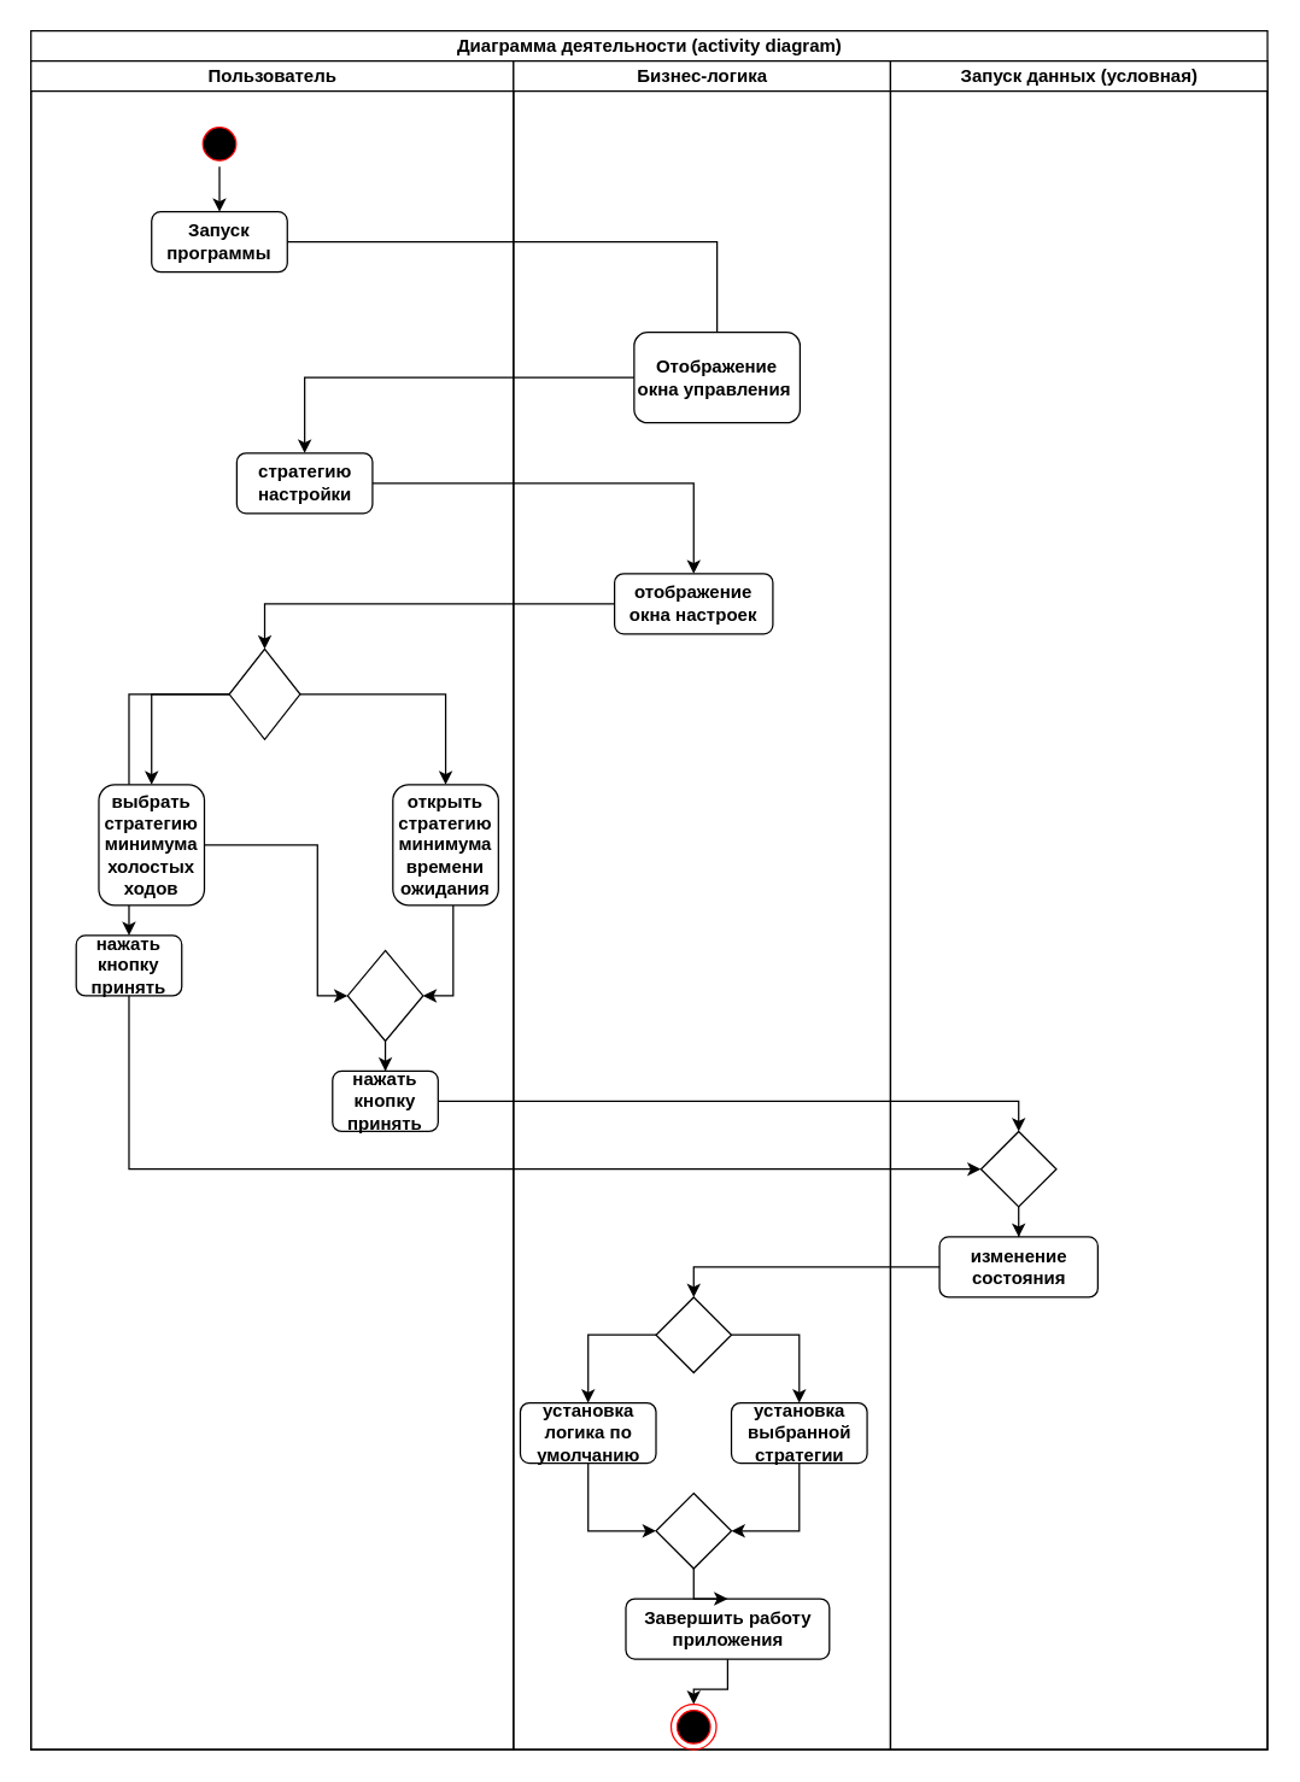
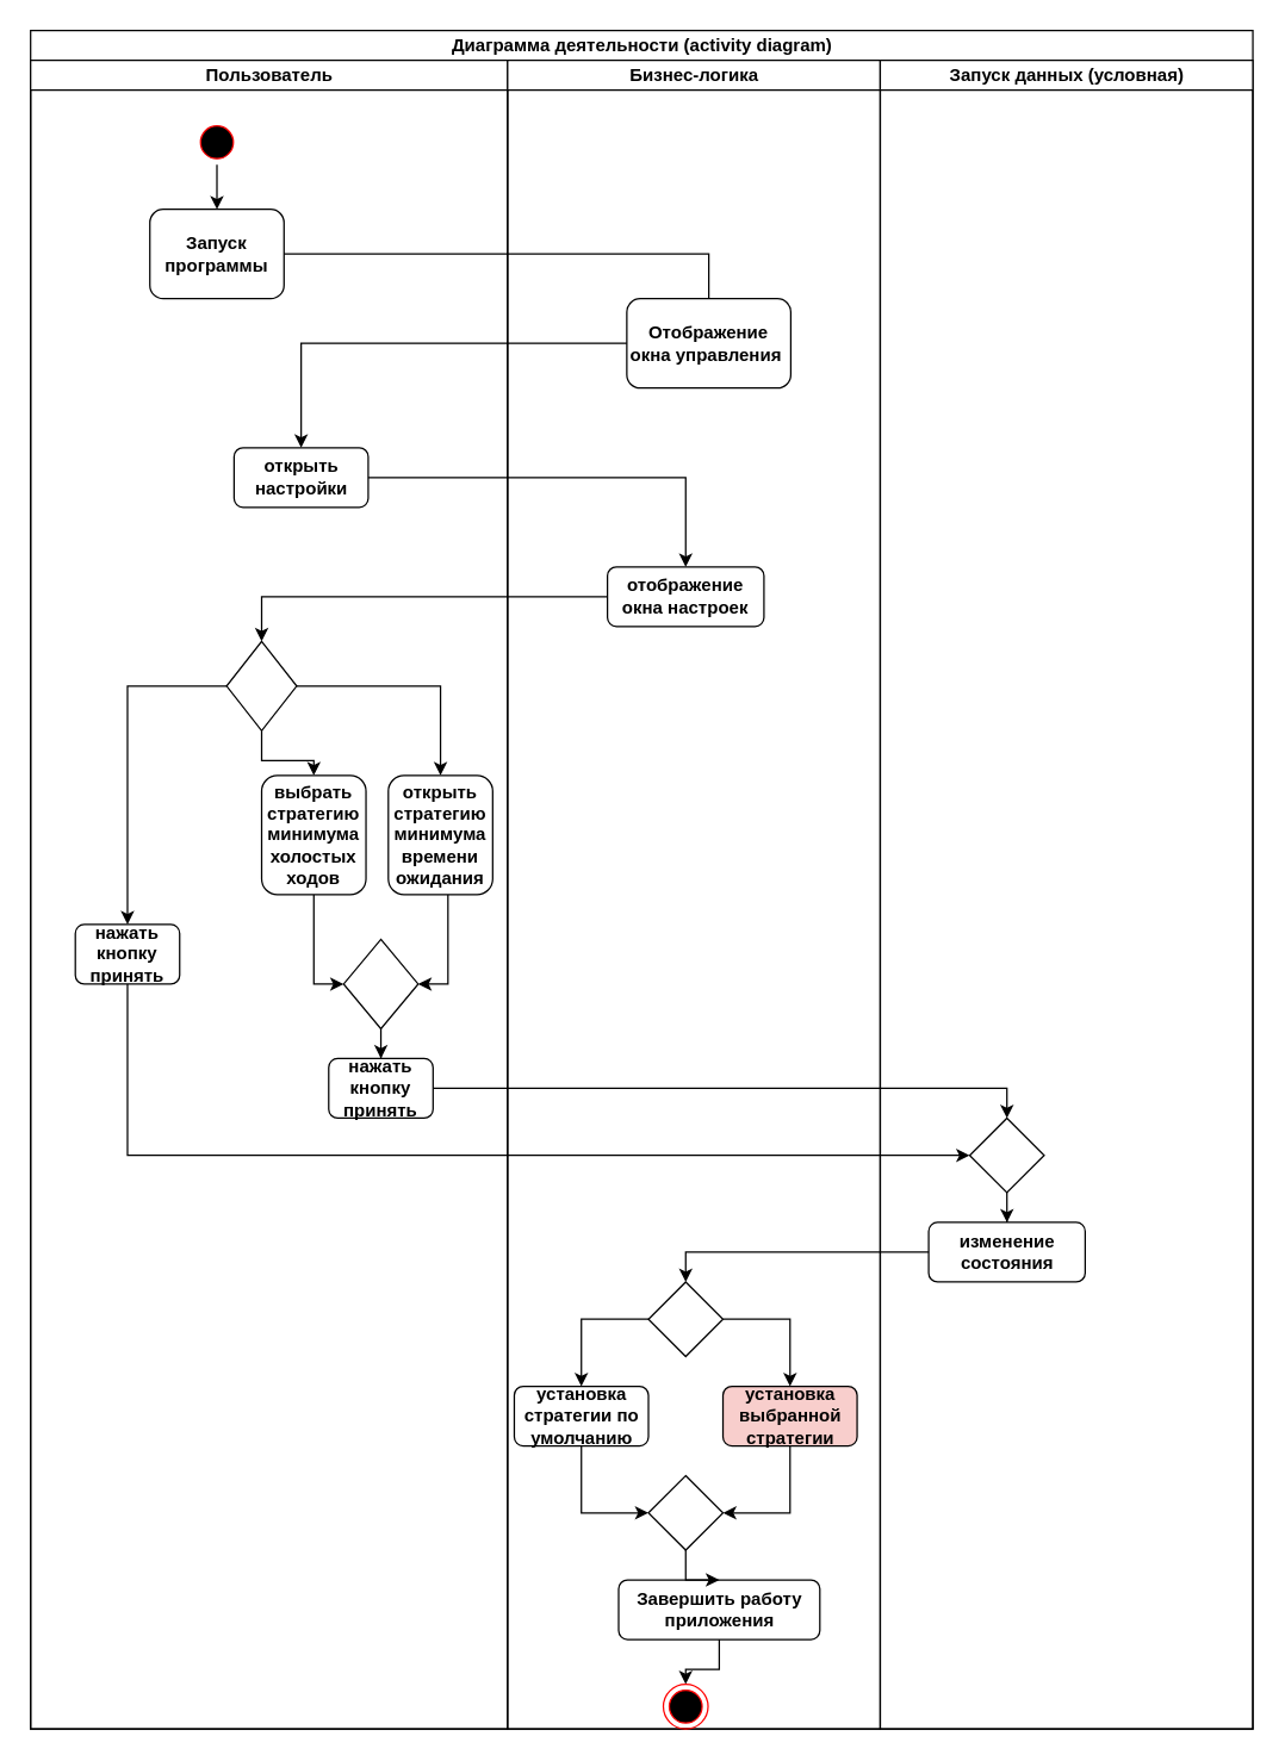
  <mxCell id="0" />
  <mxCell id="1" parent="0" />
  <mxCell id="2" value="Диаграмма деятельности (activity diagram)" style="swimlane;html=1;childLayout=stackLayout;resizeParent=1;resizeParentMax=0;startSize=20;" parent="1" vertex="1"><mxGeometry x="20" y="20" width="820" height="1140" as="geometry" /></mxCell>
  <mxCell id="3" value="Пользователь" style="swimlane;html=1;startSize=20;" parent="2" vertex="1"><mxGeometry y="20" width="320" height="1120" as="geometry" /></mxCell>
  <mxCell id="4" style="edgeStyle=orthogonalEdgeStyle;rounded=0;orthogonalLoop=1;jettySize=auto;html=1;entryX=0.5;entryY=0;entryDx=0;entryDy=0;" parent="3" source="5" target="6" edge="1"><mxGeometry relative="1" as="geometry" /></mxCell>
  <mxCell id="5" value="" style="ellipse;html=1;shape=startState;fillColor=#000000;strokeColor=#ff0000;" parent="3" vertex="1"><mxGeometry x="110" y="40" width="30" height="30" as="geometry" /></mxCell>
- <mxCell id="6" value="&lt;b&gt;Запуск программы&lt;/b&gt;" style="rounded=1;whiteSpace=wrap;html=1;" parent="3" vertex="1"><mxGeometry x="80" y="100" width="90" height="40" as="geometry" /></mxCell>
- <mxCell id="7" value="&lt;b&gt;стратегию настройки&lt;/b&gt;" style="rounded=1;whiteSpace=wrap;html=1;" parent="3" vertex="1"><mxGeometry x="136.5" y="260" width="90" height="40" as="geometry" /></mxCell>
+ <mxCell id="6" value="&lt;b&gt;Запуск программы&lt;/b&gt;" style="rounded=1;whiteSpace=wrap;html=1;" parent="3" vertex="1"><mxGeometry x="80" y="100" width="90" height="60" as="geometry" /></mxCell>
+ <mxCell id="7" value="&lt;b&gt;открыть настройки&lt;/b&gt;" style="rounded=1;whiteSpace=wrap;html=1;" parent="3" vertex="1"><mxGeometry x="136.5" y="260" width="90" height="40" as="geometry" /></mxCell>
  <mxCell id="8" style="edgeStyle=orthogonalEdgeStyle;rounded=0;orthogonalLoop=1;jettySize=auto;html=1;entryX=0.5;entryY=0;entryDx=0;entryDy=0;" parent="3" source="11" target="16" edge="1"><mxGeometry relative="1" as="geometry" /></mxCell>
  <mxCell id="9" style="edgeStyle=orthogonalEdgeStyle;rounded=0;orthogonalLoop=1;jettySize=auto;html=1;entryX=0.5;entryY=0;entryDx=0;entryDy=0;" parent="3" source="11" target="14" edge="1"><mxGeometry relative="1" as="geometry" /></mxCell>
  <mxCell id="10" style="edgeStyle=orthogonalEdgeStyle;rounded=0;orthogonalLoop=1;jettySize=auto;html=1;entryX=0.5;entryY=0;entryDx=0;entryDy=0;" parent="3" source="11" target="12" edge="1"><mxGeometry relative="1" as="geometry" /></mxCell>
  <mxCell id="11" value="" style="rhombus;whiteSpace=wrap;html=1;" parent="3" vertex="1"><mxGeometry x="131.5" y="390" width="47" height="60" as="geometry" /></mxCell>
  <mxCell id="12" value="&lt;b&gt;нажать кнопку принять&lt;/b&gt;" style="rounded=1;whiteSpace=wrap;html=1;" parent="3" vertex="1"><mxGeometry x="30" y="580" width="70" height="40" as="geometry" /></mxCell>
  <mxCell id="13" style="edgeStyle=orthogonalEdgeStyle;rounded=0;orthogonalLoop=1;jettySize=auto;html=1;entryX=1;entryY=0.5;entryDx=0;entryDy=0;" parent="3" source="14" target="18" edge="1"><mxGeometry relative="1" as="geometry"><Array as="points"><mxPoint x="280" y="620" /></Array></mxGeometry></mxCell>
  <mxCell id="14" value="&lt;b&gt;открыть стратегию минимума времени ожидания&lt;/b&gt;" style="rounded=1;whiteSpace=wrap;html=1;" parent="3" vertex="1"><mxGeometry x="240" y="480" width="70" height="80" as="geometry" /></mxCell>
  <mxCell id="15" style="edgeStyle=orthogonalEdgeStyle;rounded=0;orthogonalLoop=1;jettySize=auto;html=1;entryX=0;entryY=0.5;entryDx=0;entryDy=0;" parent="3" source="16" target="18" edge="1"><mxGeometry relative="1" as="geometry"><Array as="points"><mxPoint x="190" y="620" /></Array></mxGeometry></mxCell>
- <mxCell id="16" value="&lt;b&gt;выбрать стратегию минимума холостых ходов&lt;/b&gt;" style="rounded=1;whiteSpace=wrap;html=1;" parent="3" vertex="1"><mxGeometry x="45" y="480" width="70" height="80" as="geometry" /></mxCell>
+ <mxCell id="16" value="&lt;b&gt;выбрать стратегию минимума холостых ходов&lt;/b&gt;" style="rounded=1;whiteSpace=wrap;html=1;" parent="3" vertex="1"><mxGeometry x="155" y="480" width="70" height="80" as="geometry" /></mxCell>
  <mxCell id="17" style="edgeStyle=orthogonalEdgeStyle;rounded=0;orthogonalLoop=1;jettySize=auto;html=1;entryX=0.5;entryY=0;entryDx=0;entryDy=0;" parent="3" source="18" target="19" edge="1"><mxGeometry relative="1" as="geometry" /></mxCell>
  <mxCell id="18" value="" style="rhombus;whiteSpace=wrap;html=1;" parent="3" vertex="1"><mxGeometry x="210" y="590" width="50" height="60" as="geometry" /></mxCell>
  <mxCell id="19" value="&lt;b&gt;нажать кнопку принять&lt;/b&gt;" style="rounded=1;whiteSpace=wrap;html=1;" parent="3" vertex="1"><mxGeometry x="200" y="670" width="70" height="40" as="geometry" /></mxCell>
  <mxCell id="20" value="Бизнес-логика" style="swimlane;html=1;startSize=20;" parent="2" vertex="1"><mxGeometry x="320" y="20" width="250" height="1120" as="geometry" /></mxCell>
- <mxCell id="21" value="&lt;b&gt;Отображение окна управления&amp;nbsp;&lt;/b&gt;" style="rounded=1;whiteSpace=wrap;html=1;" parent="20" vertex="1"><mxGeometry x="80" y="180" width="110" height="60" as="geometry" /></mxCell>
+ <mxCell id="21" value="&lt;b&gt;Отображение окна управления&amp;nbsp;&lt;/b&gt;" style="rounded=1;whiteSpace=wrap;html=1;" parent="20" vertex="1"><mxGeometry x="80" y="160" width="110" height="60" as="geometry" /></mxCell>
  <mxCell id="22" value="&lt;b&gt;отображение окна настроек&lt;/b&gt;" style="rounded=1;whiteSpace=wrap;html=1;" parent="20" vertex="1"><mxGeometry x="67" y="340" width="105" height="40" as="geometry" /></mxCell>
  <mxCell id="23" style="edgeStyle=orthogonalEdgeStyle;rounded=0;orthogonalLoop=1;jettySize=auto;html=1;entryX=0.5;entryY=0;entryDx=0;entryDy=0;" parent="20" source="24" target="25" edge="1"><mxGeometry relative="1" as="geometry" /></mxCell>
  <mxCell id="24" value="&lt;b&gt;Завершить работу приложения&lt;/b&gt;" style="rounded=1;whiteSpace=wrap;html=1;" parent="20" vertex="1"><mxGeometry x="74.5" y="1020" width="135" height="40" as="geometry" /></mxCell>
  <mxCell id="25" value="" style="ellipse;html=1;shape=endState;fillColor=#000000;strokeColor=#ff0000;" parent="20" vertex="1"><mxGeometry x="104.5" y="1090" width="30" height="30" as="geometry" /></mxCell>
  <mxCell id="26" style="edgeStyle=orthogonalEdgeStyle;rounded=0;orthogonalLoop=1;jettySize=auto;html=1;entryX=1;entryY=0.5;entryDx=0;entryDy=0;" edge="1" parent="20" source="27" target="34"><mxGeometry relative="1" as="geometry" /></mxCell>
- <mxCell id="27" value="&lt;b&gt;установка выбранной стратегии&lt;/b&gt;" style="rounded=1;whiteSpace=wrap;html=1;" parent="20" vertex="1"><mxGeometry x="144.5" y="890" width="90" height="40" as="geometry" /></mxCell>
+ <mxCell id="27" value="&lt;b&gt;установка выбранной стратегии&lt;/b&gt;" style="rounded=1;whiteSpace=wrap;html=1;fillColor=#f8cecc;" parent="20" vertex="1"><mxGeometry x="144.5" y="890" width="90" height="40" as="geometry" /></mxCell>
  <mxCell id="28" style="edgeStyle=orthogonalEdgeStyle;rounded=0;orthogonalLoop=1;jettySize=auto;html=1;entryX=0;entryY=0.5;entryDx=0;entryDy=0;" edge="1" parent="20" source="29" target="34"><mxGeometry relative="1" as="geometry" /></mxCell>
- <mxCell id="29" value="&lt;b&gt;установка логика по умолчанию&lt;/b&gt;" style="rounded=1;whiteSpace=wrap;html=1;" parent="20" vertex="1"><mxGeometry x="4.5" y="890" width="90" height="40" as="geometry" /></mxCell>
+ <mxCell id="29" value="&lt;b&gt;установка стратегии по умолчанию&lt;/b&gt;" style="rounded=1;whiteSpace=wrap;html=1;" parent="20" vertex="1"><mxGeometry x="4.5" y="890" width="90" height="40" as="geometry" /></mxCell>
  <mxCell id="30" style="edgeStyle=orthogonalEdgeStyle;rounded=0;orthogonalLoop=1;jettySize=auto;html=1;entryX=0.5;entryY=0;entryDx=0;entryDy=0;" edge="1" parent="20" source="32" target="27"><mxGeometry relative="1" as="geometry"><Array as="points"><mxPoint x="190" y="845" /></Array></mxGeometry></mxCell>
  <mxCell id="31" style="edgeStyle=orthogonalEdgeStyle;rounded=0;orthogonalLoop=1;jettySize=auto;html=1;entryX=0.5;entryY=0;entryDx=0;entryDy=0;" edge="1" parent="20" source="32" target="29"><mxGeometry relative="1" as="geometry"><Array as="points"><mxPoint x="50" y="845" /></Array></mxGeometry></mxCell>
  <mxCell id="32" value="" style="rhombus;whiteSpace=wrap;html=1;" vertex="1" parent="20"><mxGeometry x="94.5" y="820" width="50" height="50" as="geometry" /></mxCell>
  <mxCell id="33" style="edgeStyle=orthogonalEdgeStyle;rounded=0;orthogonalLoop=1;jettySize=auto;html=1;entryX=0.5;entryY=0;entryDx=0;entryDy=0;" edge="1" parent="20" source="34" target="24"><mxGeometry relative="1" as="geometry" /></mxCell>
  <mxCell id="34" value="" style="rhombus;whiteSpace=wrap;html=1;" vertex="1" parent="20"><mxGeometry x="94.5" y="950" width="50" height="50" as="geometry" /></mxCell>
  <mxCell id="35" value="Запуск данных (условная)" style="swimlane;html=1;startSize=20;" parent="2" vertex="1"><mxGeometry x="570" y="20" width="250" height="1120" as="geometry" /></mxCell>
  <mxCell id="36" style="edgeStyle=orthogonalEdgeStyle;rounded=0;orthogonalLoop=1;jettySize=auto;html=1;entryX=0.5;entryY=0;entryDx=0;entryDy=0;" edge="1" parent="35" source="37" target="38"><mxGeometry relative="1" as="geometry" /></mxCell>
  <mxCell id="37" value="" style="rhombus;whiteSpace=wrap;html=1;" parent="35" vertex="1"><mxGeometry x="60" y="710" width="50" height="50" as="geometry" /></mxCell>
  <mxCell id="38" value="&lt;b&gt;изменение состояния&lt;/b&gt;" style="rounded=1;whiteSpace=wrap;html=1;" parent="35" vertex="1"><mxGeometry x="32.5" y="780" width="105" height="40" as="geometry" /></mxCell>
  <mxCell id="39" style="edgeStyle=orthogonalEdgeStyle;rounded=0;orthogonalLoop=1;jettySize=auto;html=1;entryX=0.5;entryY=0;entryDx=0;entryDy=0;" parent="2" source="7" target="22" edge="1"><mxGeometry relative="1" as="geometry" /></mxCell>
  <mxCell id="40" style="edgeStyle=orthogonalEdgeStyle;rounded=0;orthogonalLoop=1;jettySize=auto;html=1;entryX=0.5;entryY=0;entryDx=0;entryDy=0;" parent="2" source="21" target="7" edge="1"><mxGeometry relative="1" as="geometry"><mxPoint x="125" y="290" as="targetPoint" /></mxGeometry></mxCell>
  <mxCell id="41" style="edgeStyle=orthogonalEdgeStyle;rounded=0;orthogonalLoop=1;jettySize=auto;html=1;entryX=0.5;entryY=0;entryDx=0;entryDy=0;" parent="2" source="22" target="11" edge="1"><mxGeometry relative="1" as="geometry"><mxPoint x="170" y="530" as="targetPoint" /></mxGeometry></mxCell>
  <mxCell id="42" style="edgeStyle=orthogonalEdgeStyle;rounded=0;orthogonalLoop=1;jettySize=auto;html=1;entryX=0.5;entryY=0;entryDx=0;entryDy=0;endArrow=none;" parent="2" source="6" target="21" edge="1"><mxGeometry relative="1" as="geometry" /></mxCell>
  <mxCell id="43" style="edgeStyle=orthogonalEdgeStyle;rounded=0;orthogonalLoop=1;jettySize=auto;html=1;entryX=0.5;entryY=0;entryDx=0;entryDy=0;" edge="1" parent="2" source="19" target="37"><mxGeometry relative="1" as="geometry" /></mxCell>
  <mxCell id="44" style="edgeStyle=orthogonalEdgeStyle;rounded=0;orthogonalLoop=1;jettySize=auto;html=1;entryX=0;entryY=0.5;entryDx=0;entryDy=0;" edge="1" parent="2" source="12" target="37"><mxGeometry relative="1" as="geometry"><Array as="points"><mxPoint x="65" y="755" /></Array></mxGeometry></mxCell>
  <mxCell id="45" style="edgeStyle=orthogonalEdgeStyle;rounded=0;orthogonalLoop=1;jettySize=auto;html=1;entryX=0.5;entryY=0;entryDx=0;entryDy=0;" edge="1" parent="2" source="38" target="32"><mxGeometry relative="1" as="geometry" /></mxCell>
